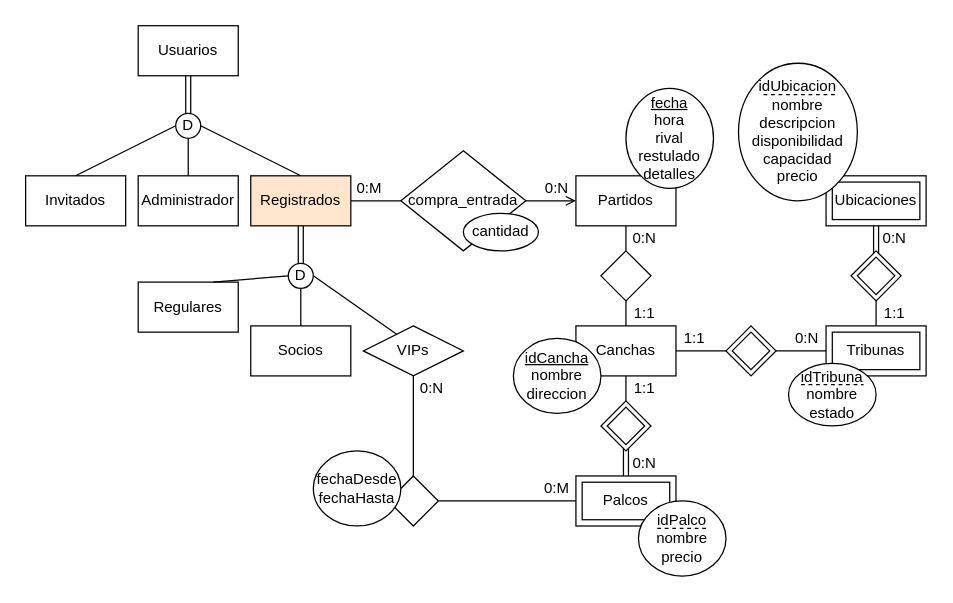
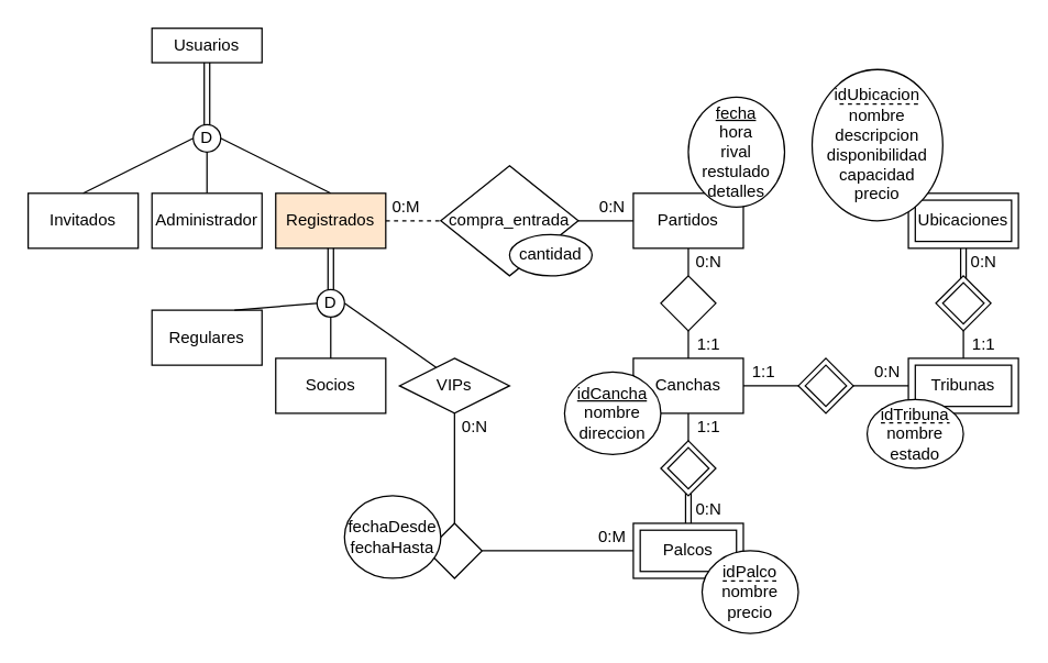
  <mxCell id="0" />
  <mxCell id="1" parent="0" />
  <mxCell id="2" style="edgeStyle=orthogonalEdgeStyle;rounded=0;orthogonalLoop=1;jettySize=auto;html=1;exitX=0.5;exitY=1;exitDx=0;exitDy=0;entryX=0.5;entryY=0;entryDx=0;entryDy=0;endArrow=none;endFill=0;shape=link;" edge="1" parent="1" source="3" target="14"><mxGeometry relative="1" as="geometry" /></mxCell>
- <mxCell id="3" value="Usuarios" style="rounded=0;whiteSpace=wrap;html=1;" vertex="1" parent="1"><mxGeometry x="110" y="20" width="80" height="40" as="geometry" /></mxCell>
+ <mxCell id="3" value="Usuarios" style="rounded=0;whiteSpace=wrap;html=1;" vertex="1" parent="1"><mxGeometry x="110" y="20" width="80" height="25" as="geometry" /></mxCell>
  <mxCell id="4" value="Regulares" style="rounded=0;whiteSpace=wrap;html=1;" vertex="1" parent="1"><mxGeometry x="110" y="225" width="80" height="40" as="geometry" /></mxCell>
  <mxCell id="5" value="Socios" style="rounded=0;whiteSpace=wrap;html=1;" vertex="1" parent="1"><mxGeometry x="200" y="260" width="80" height="40" as="geometry" /></mxCell>
  <mxCell id="6" style="edgeStyle=orthogonalEdgeStyle;rounded=0;orthogonalLoop=1;jettySize=auto;html=1;exitX=0.5;exitY=1;exitDx=0;exitDy=0;entryX=0.5;entryY=0;entryDx=0;entryDy=0;endArrow=none;endFill=0;" edge="1" parent="1" source="7" target="60"><mxGeometry relative="1" as="geometry" /></mxCell>
  <mxCell id="7" value="VIPs" style="rhombus;whiteSpace=wrap;html=1;" vertex="1" parent="1"><mxGeometry x="290" y="260" width="80" height="40" as="geometry" /></mxCell>
  <mxCell id="8" value="Invitados" style="rounded=0;whiteSpace=wrap;html=1;" vertex="1" parent="1"><mxGeometry x="20" y="140" width="80" height="40" as="geometry" /></mxCell>
  <mxCell id="9" style="rounded=0;orthogonalLoop=1;jettySize=auto;html=1;exitX=0.5;exitY=1;exitDx=0;exitDy=0;entryX=0.5;entryY=0;entryDx=0;entryDy=0;endArrow=none;endFill=0;" edge="1" parent="1" source="24" target="5"><mxGeometry relative="1" as="geometry"><mxPoint x="374.001" y="227.071" as="sourcePoint" /><mxPoint x="240" y="260" as="targetPoint" /></mxGeometry></mxCell>
  <mxCell id="10" style="rounded=0;orthogonalLoop=1;jettySize=auto;html=1;exitX=1;exitY=0.5;exitDx=0;exitDy=0;entryX=0.25;entryY=0;entryDx=0;entryDy=0;endArrow=none;endFill=0;" edge="1" parent="1" source="24" target="7"><mxGeometry relative="1" as="geometry"><mxPoint x="376.93" y="220" as="sourcePoint" /><mxPoint x="310" y="260" as="targetPoint" /></mxGeometry></mxCell>
  <mxCell id="11" style="rounded=0;orthogonalLoop=1;jettySize=auto;html=1;exitX=1;exitY=0.5;exitDx=0;exitDy=0;entryX=0.5;entryY=0;entryDx=0;entryDy=0;endArrow=none;endFill=0;" edge="1" parent="1" source="14" target="21"><mxGeometry relative="1" as="geometry" /></mxCell>
  <mxCell id="12" style="rounded=0;orthogonalLoop=1;jettySize=auto;html=1;exitX=0;exitY=0.5;exitDx=0;exitDy=0;entryX=0.5;entryY=0;entryDx=0;entryDy=0;endArrow=none;endFill=0;" edge="1" parent="1" source="14" target="8"><mxGeometry relative="1" as="geometry" /></mxCell>
  <mxCell id="13" style="rounded=0;orthogonalLoop=1;jettySize=auto;html=1;exitX=0.5;exitY=1;exitDx=0;exitDy=0;entryX=0.5;entryY=0;entryDx=0;entryDy=0;endArrow=none;endFill=0;" edge="1" parent="1" source="14" target="69"><mxGeometry relative="1" as="geometry" /></mxCell>
  <mxCell id="14" value="D" style="ellipse;whiteSpace=wrap;html=1;" vertex="1" parent="1"><mxGeometry x="140" y="90" width="20" height="20" as="geometry" /></mxCell>
  <mxCell id="15" style="edgeStyle=orthogonalEdgeStyle;rounded=0;orthogonalLoop=1;jettySize=auto;html=1;exitX=0.5;exitY=1;exitDx=0;exitDy=0;entryX=0.5;entryY=0;entryDx=0;entryDy=0;endArrow=none;endFill=0;" edge="1" parent="1" source="16" target="42"><mxGeometry relative="1" as="geometry" /></mxCell>
  <mxCell id="16" value="Partidos" style="rounded=0;whiteSpace=wrap;html=1;" vertex="1" parent="1"><mxGeometry x="460" y="140" width="80" height="40" as="geometry" /></mxCell>
  <mxCell id="17" value="&lt;div&gt;&lt;u&gt;fecha&lt;/u&gt;&lt;/div&gt;&lt;span style=&quot;background-color: initial;&quot;&gt;hora&lt;/span&gt;&lt;div&gt;rival&lt;/div&gt;&lt;div&gt;restulado&lt;/div&gt;&lt;div&gt;detalles&lt;/div&gt;" style="ellipse;whiteSpace=wrap;html=1;" vertex="1" parent="1"><mxGeometry x="500" y="70" width="70" height="80" as="geometry" /></mxCell>
- <mxCell id="18" style="edgeStyle=orthogonalEdgeStyle;rounded=0;orthogonalLoop=1;jettySize=auto;html=1;exitX=1;exitY=0.5;exitDx=0;exitDy=0;entryX=0;entryY=0.5;entryDx=0;entryDy=0;endArrow=open;endFill=0;" edge="1" parent="1" source="19" target="16"><mxGeometry relative="1" as="geometry"><mxPoint x="410" y="160" as="sourcePoint" /></mxGeometry></mxCell>
+ <mxCell id="18" style="edgeStyle=orthogonalEdgeStyle;rounded=0;orthogonalLoop=1;jettySize=auto;html=1;exitX=1;exitY=0.5;exitDx=0;exitDy=0;entryX=0;entryY=0.5;entryDx=0;entryDy=0;endArrow=none;endFill=0;" edge="1" parent="1" source="19" target="16"><mxGeometry relative="1" as="geometry"><mxPoint x="410" y="160" as="sourcePoint" /></mxGeometry></mxCell>
  <mxCell id="19" value="compra_entrada" style="rhombus;whiteSpace=wrap;html=1;" vertex="1" parent="1"><mxGeometry x="320" y="120" width="100" height="80" as="geometry" /></mxCell>
- <mxCell id="20" style="edgeStyle=orthogonalEdgeStyle;rounded=0;orthogonalLoop=1;jettySize=auto;html=1;exitX=1;exitY=0.5;exitDx=0;exitDy=0;entryX=0;entryY=0.5;entryDx=0;entryDy=0;endArrow=none;endFill=0;" edge="1" parent="1" source="21" target="19"><mxGeometry relative="1" as="geometry"><mxPoint x="330" y="160" as="targetPoint" /></mxGeometry></mxCell>
+ <mxCell id="20" style="edgeStyle=orthogonalEdgeStyle;rounded=0;orthogonalLoop=1;jettySize=auto;html=1;exitX=1;exitY=0.5;exitDx=0;exitDy=0;entryX=0;entryY=0.5;entryDx=0;entryDy=0;endArrow=none;endFill=0;dashed=1;" edge="1" parent="1" source="21" target="19"><mxGeometry relative="1" as="geometry"><mxPoint x="330" y="160" as="targetPoint" /></mxGeometry></mxCell>
  <mxCell id="21" value="Registrados" style="rounded=0;whiteSpace=wrap;html=1;fillColor=#ffe6cc;" vertex="1" parent="1"><mxGeometry x="200" y="140" width="80" height="40" as="geometry" /></mxCell>
  <mxCell id="22" style="edgeStyle=orthogonalEdgeStyle;rounded=0;orthogonalLoop=1;jettySize=auto;html=1;entryX=0.5;entryY=0;entryDx=0;entryDy=0;endArrow=none;endFill=0;shape=link;exitX=0.5;exitY=1;exitDx=0;exitDy=0;" edge="1" parent="1" target="24" source="21"><mxGeometry relative="1" as="geometry"><mxPoint x="260" y="200" as="sourcePoint" /></mxGeometry></mxCell>
  <mxCell id="23" style="rounded=0;orthogonalLoop=1;jettySize=auto;html=1;exitX=0;exitY=0.5;exitDx=0;exitDy=0;entryX=0.75;entryY=0;entryDx=0;entryDy=0;endArrow=none;endFill=0;" edge="1" parent="1" source="24" target="4"><mxGeometry relative="1" as="geometry" /></mxCell>
  <mxCell id="24" value="D" style="ellipse;whiteSpace=wrap;html=1;" vertex="1" parent="1"><mxGeometry x="230" y="210" width="20" height="20" as="geometry" /></mxCell>
  <mxCell id="25" value="0:N" style="text;html=1;align=center;verticalAlign=middle;whiteSpace=wrap;rounded=0;" vertex="1" parent="1"><mxGeometry x="430" y="140" width="30" height="20" as="geometry" /></mxCell>
  <mxCell id="26" value="0:M" style="text;html=1;align=center;verticalAlign=middle;whiteSpace=wrap;rounded=0;" vertex="1" parent="1"><mxGeometry x="280" y="140" width="30" height="20" as="geometry" /></mxCell>
  <mxCell id="27" value="&lt;div&gt;cantidad&lt;/div&gt;" style="ellipse;whiteSpace=wrap;html=1;" vertex="1" parent="1"><mxGeometry x="370" y="170" width="60" height="30" as="geometry" /></mxCell>
  <mxCell id="28" style="edgeStyle=orthogonalEdgeStyle;rounded=0;orthogonalLoop=1;jettySize=auto;html=1;exitX=0.5;exitY=0;exitDx=0;exitDy=0;entryX=0.5;entryY=1;entryDx=0;entryDy=0;endArrow=none;endFill=0;" edge="1" parent="1" source="30" target="50"><mxGeometry relative="1" as="geometry" /></mxCell>
  <mxCell id="29" style="edgeStyle=orthogonalEdgeStyle;rounded=0;orthogonalLoop=1;jettySize=auto;html=1;exitX=0;exitY=0.5;exitDx=0;exitDy=0;entryX=1;entryY=0.5;entryDx=0;entryDy=0;endArrow=none;endFill=0;" edge="1" parent="1" source="30" target="56"><mxGeometry relative="1" as="geometry"><mxPoint x="620" y="280" as="targetPoint" /></mxGeometry></mxCell>
  <mxCell id="30" value="" style="rounded=0;whiteSpace=wrap;html=1;" vertex="1" parent="1"><mxGeometry x="660" y="260" width="80" height="40" as="geometry" /></mxCell>
  <mxCell id="31" style="edgeStyle=orthogonalEdgeStyle;rounded=0;orthogonalLoop=1;jettySize=auto;html=1;entryX=0.5;entryY=0;entryDx=0;entryDy=0;endArrow=none;endFill=0;shape=link;exitX=0.5;exitY=1;exitDx=0;exitDy=0;" edge="1" parent="1" source="33" target="50"><mxGeometry relative="1" as="geometry"><mxPoint x="750" y="260" as="sourcePoint" /></mxGeometry></mxCell>
  <mxCell id="32" value="" style="rounded=0;whiteSpace=wrap;html=1;" vertex="1" parent="1"><mxGeometry x="660" y="140" width="80" height="40" as="geometry" /></mxCell>
  <mxCell id="33" value="Ubicaciones" style="rounded=0;whiteSpace=wrap;html=1;" vertex="1" parent="1"><mxGeometry x="665" y="145" width="70" height="30" as="geometry" /></mxCell>
  <mxCell id="34" value="&lt;div&gt;&lt;span style=&quot;background-color: initial;&quot;&gt;idUbicacion&lt;/span&gt;&lt;/div&gt;&lt;div&gt;&lt;span style=&quot;background-color: initial;&quot;&gt;nombre&lt;/span&gt;&lt;br&gt;&lt;/div&gt;&lt;div&gt;descripcion&lt;/div&gt;&lt;div&gt;disponibilidad&lt;/div&gt;&lt;div&gt;capacidad&lt;/div&gt;&lt;div&gt;precio&lt;/div&gt;" style="ellipse;whiteSpace=wrap;html=1;" vertex="1" parent="1"><mxGeometry x="590" y="50" width="95" height="110" as="geometry" /></mxCell>
  <mxCell id="35" value="0:N" style="text;html=1;align=center;verticalAlign=middle;whiteSpace=wrap;rounded=0;" vertex="1" parent="1"><mxGeometry x="630" y="260" width="30" height="20" as="geometry" /></mxCell>
  <mxCell id="36" value="1:1" style="text;html=1;align=center;verticalAlign=middle;whiteSpace=wrap;rounded=0;" vertex="1" parent="1"><mxGeometry x="540" y="260" width="30" height="20" as="geometry" /></mxCell>
  <mxCell id="37" value="" style="rhombus;whiteSpace=wrap;html=1;" vertex="1" parent="1"><mxGeometry x="680" y="200" width="40" height="40" as="geometry" /></mxCell>
  <mxCell id="38" style="edgeStyle=orthogonalEdgeStyle;rounded=0;orthogonalLoop=1;jettySize=auto;html=1;exitX=0.5;exitY=1;exitDx=0;exitDy=0;endArrow=none;endFill=0;entryX=0.5;entryY=0;entryDx=0;entryDy=0;" edge="1" parent="1" source="40" target="52"><mxGeometry relative="1" as="geometry"><mxPoint x="420" y="250" as="targetPoint" /></mxGeometry></mxCell>
  <mxCell id="39" style="edgeStyle=orthogonalEdgeStyle;rounded=0;orthogonalLoop=1;jettySize=auto;html=1;exitX=1;exitY=0.5;exitDx=0;exitDy=0;entryX=0;entryY=0.5;entryDx=0;entryDy=0;endArrow=none;endFill=0;" edge="1" parent="1" source="40" target="56"><mxGeometry relative="1" as="geometry"><mxPoint x="580" y="280" as="targetPoint" /></mxGeometry></mxCell>
  <mxCell id="40" value="Canchas" style="rounded=0;whiteSpace=wrap;html=1;" vertex="1" parent="1"><mxGeometry x="460" y="260" width="80" height="40" as="geometry" /></mxCell>
  <mxCell id="41" style="edgeStyle=orthogonalEdgeStyle;rounded=0;orthogonalLoop=1;jettySize=auto;html=1;exitX=0.5;exitY=1;exitDx=0;exitDy=0;entryX=0.5;entryY=0;entryDx=0;entryDy=0;endArrow=none;endFill=0;" edge="1" parent="1" source="42" target="40"><mxGeometry relative="1" as="geometry" /></mxCell>
  <mxCell id="42" value="" style="rhombus;whiteSpace=wrap;html=1;" vertex="1" parent="1"><mxGeometry x="480" y="200" width="40" height="40" as="geometry" /></mxCell>
  <mxCell id="43" value="1:1" style="text;html=1;align=center;verticalAlign=middle;whiteSpace=wrap;rounded=0;" vertex="1" parent="1"><mxGeometry x="500" y="240" width="30" height="20" as="geometry" /></mxCell>
  <mxCell id="44" value="0:N" style="text;html=1;align=center;verticalAlign=middle;whiteSpace=wrap;rounded=0;" vertex="1" parent="1"><mxGeometry x="500" y="180" width="30" height="20" as="geometry" /></mxCell>
  <mxCell id="45" value="1:1" style="text;html=1;align=center;verticalAlign=middle;whiteSpace=wrap;rounded=0;" vertex="1" parent="1"><mxGeometry x="700" y="240" width="30" height="20" as="geometry" /></mxCell>
  <mxCell id="46" value="0:N" style="text;html=1;align=center;verticalAlign=middle;whiteSpace=wrap;rounded=0;" vertex="1" parent="1"><mxGeometry x="700" y="180" width="30" height="20" as="geometry" /></mxCell>
  <mxCell id="47" style="edgeStyle=orthogonalEdgeStyle;rounded=0;orthogonalLoop=1;jettySize=auto;html=1;exitX=0.5;exitY=1;exitDx=0;exitDy=0;entryX=0.5;entryY=0;entryDx=0;entryDy=0;endArrow=none;endFill=0;shape=link;" edge="1" parent="1" source="52"><mxGeometry relative="1" as="geometry"><mxPoint x="590" y="280" as="sourcePoint" /><mxPoint x="500" y="385" as="targetPoint" /></mxGeometry></mxCell>
  <mxCell id="48" value="0:N" style="text;html=1;align=center;verticalAlign=middle;whiteSpace=wrap;rounded=0;" vertex="1" parent="1"><mxGeometry x="500" y="360" width="30" height="20" as="geometry" /></mxCell>
  <mxCell id="49" value="1:1" style="text;html=1;align=center;verticalAlign=middle;whiteSpace=wrap;rounded=0;" vertex="1" parent="1"><mxGeometry x="500" y="300" width="30" height="20" as="geometry" /></mxCell>
  <mxCell id="50" value="" style="rhombus;whiteSpace=wrap;html=1;" vertex="1" parent="1"><mxGeometry x="685" y="205" width="30" height="30" as="geometry" /></mxCell>
  <mxCell id="51" value="" style="rhombus;whiteSpace=wrap;html=1;" vertex="1" parent="1"><mxGeometry x="480" y="320" width="40" height="40" as="geometry" /></mxCell>
  <mxCell id="52" value="" style="rhombus;whiteSpace=wrap;html=1;" vertex="1" parent="1"><mxGeometry x="485" y="325" width="30" height="30" as="geometry" /></mxCell>
  <mxCell id="53" value="" style="edgeStyle=none;orthogonalLoop=1;jettySize=auto;html=1;rounded=0;endArrow=none;endFill=0;dashed=1;" edge="1" parent="1"><mxGeometry width="100" relative="1" as="geometry"><mxPoint x="610" y="75" as="sourcePoint" /><mxPoint x="670" y="75" as="targetPoint" /><Array as="points" /></mxGeometry></mxCell>
  <mxCell id="54" value="Tribunas" style="rounded=0;whiteSpace=wrap;html=1;" vertex="1" parent="1"><mxGeometry x="665" y="265" width="70" height="30" as="geometry" /></mxCell>
  <mxCell id="55" value="" style="rhombus;whiteSpace=wrap;html=1;" vertex="1" parent="1"><mxGeometry x="580" y="260" width="40" height="40" as="geometry" /></mxCell>
  <mxCell id="56" value="" style="rhombus;whiteSpace=wrap;html=1;" vertex="1" parent="1"><mxGeometry x="585" y="265" width="30" height="30" as="geometry" /></mxCell>
  <mxCell id="57" value="&lt;div&gt;idTribuna&lt;/div&gt;&lt;div&gt;nombre&lt;/div&gt;&lt;div&gt;estado&lt;/div&gt;" style="ellipse;whiteSpace=wrap;html=1;" vertex="1" parent="1"><mxGeometry x="630" y="290" width="70" height="50" as="geometry" /></mxCell>
  <mxCell id="58" value="" style="edgeStyle=none;orthogonalLoop=1;jettySize=auto;html=1;rounded=0;endArrow=none;endFill=0;dashed=1;" edge="1" parent="1"><mxGeometry width="100" relative="1" as="geometry"><mxPoint x="640" y="307" as="sourcePoint" /><mxPoint x="690" y="307" as="targetPoint" /><Array as="points" /></mxGeometry></mxCell>
  <mxCell id="59" style="edgeStyle=orthogonalEdgeStyle;rounded=0;orthogonalLoop=1;jettySize=auto;html=1;exitX=1;exitY=0.5;exitDx=0;exitDy=0;entryX=0;entryY=0.5;entryDx=0;entryDy=0;endArrow=none;endFill=0;" edge="1" parent="1" source="60" target="63"><mxGeometry relative="1" as="geometry"><mxPoint x="465" y="400" as="targetPoint" /></mxGeometry></mxCell>
  <mxCell id="60" value="" style="rhombus;whiteSpace=wrap;html=1;" vertex="1" parent="1"><mxGeometry x="310" y="380" width="40" height="40" as="geometry" /></mxCell>
  <mxCell id="61" value="&lt;div&gt;&lt;u&gt;idCancha&lt;/u&gt;&lt;/div&gt;&lt;div&gt;nombre&lt;/div&gt;&lt;div&gt;direccion&lt;/div&gt;" style="ellipse;whiteSpace=wrap;html=1;" vertex="1" parent="1"><mxGeometry x="410" y="270" width="70" height="60" as="geometry" /></mxCell>
  <mxCell id="62" value="" style="rounded=0;whiteSpace=wrap;html=1;" vertex="1" parent="1"><mxGeometry x="460" y="380" width="80" height="40" as="geometry" /></mxCell>
  <mxCell id="63" value="Palcos" style="rounded=0;whiteSpace=wrap;html=1;" vertex="1" parent="1"><mxGeometry x="465" y="385" width="70" height="30" as="geometry" /></mxCell>
  <mxCell id="64" value="0:N" style="text;html=1;align=center;verticalAlign=middle;whiteSpace=wrap;rounded=0;" vertex="1" parent="1"><mxGeometry x="330" y="300" width="30" height="20" as="geometry" /></mxCell>
  <mxCell id="65" value="0:M" style="text;html=1;align=center;verticalAlign=middle;whiteSpace=wrap;rounded=0;" vertex="1" parent="1"><mxGeometry x="430" y="380" width="30" height="20" as="geometry" /></mxCell>
  <mxCell id="66" value="&lt;div&gt;fechaDesde&lt;/div&gt;&lt;div&gt;fechaHasta&lt;/div&gt;" style="ellipse;whiteSpace=wrap;html=1;" vertex="1" parent="1"><mxGeometry x="250" y="360" width="70" height="60" as="geometry" /></mxCell>
  <mxCell id="67" value="&lt;div&gt;idPalco&lt;/div&gt;&lt;div&gt;nombre&lt;/div&gt;&lt;div&gt;precio&lt;/div&gt;" style="ellipse;whiteSpace=wrap;html=1;" vertex="1" parent="1"><mxGeometry x="510" y="400" width="70" height="60" as="geometry" /></mxCell>
  <mxCell id="68" value="" style="edgeStyle=none;orthogonalLoop=1;jettySize=auto;html=1;rounded=0;endArrow=none;endFill=0;dashed=1;" edge="1" parent="1"><mxGeometry width="100" relative="1" as="geometry"><mxPoint x="525" y="422" as="sourcePoint" /><mxPoint x="565" y="422" as="targetPoint" /><Array as="points" /></mxGeometry></mxCell>
  <mxCell id="69" value="Administrador" style="rounded=0;whiteSpace=wrap;html=1;" vertex="1" parent="1"><mxGeometry x="110" y="140" width="80" height="40" as="geometry" /></mxCell>
